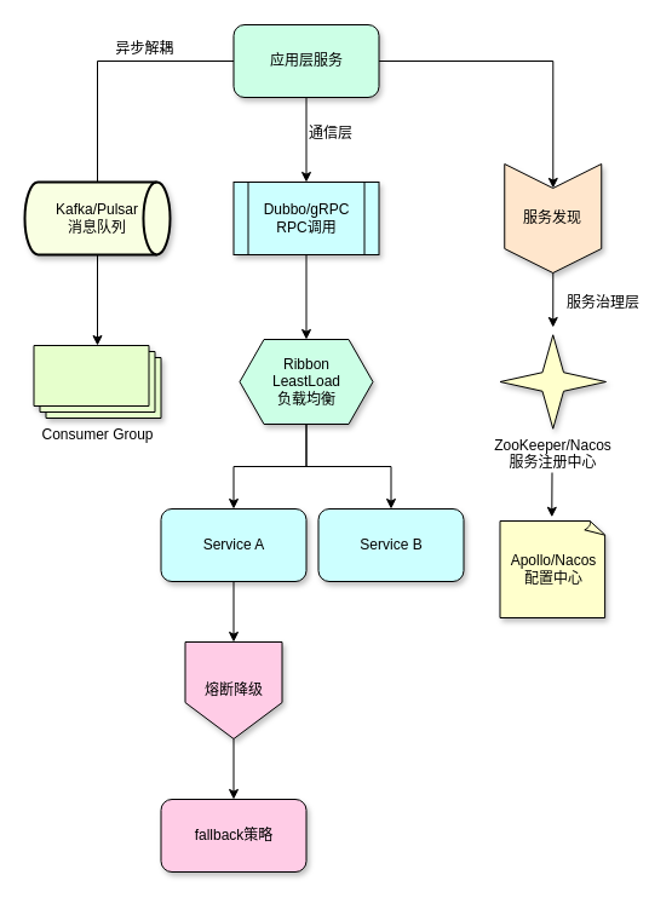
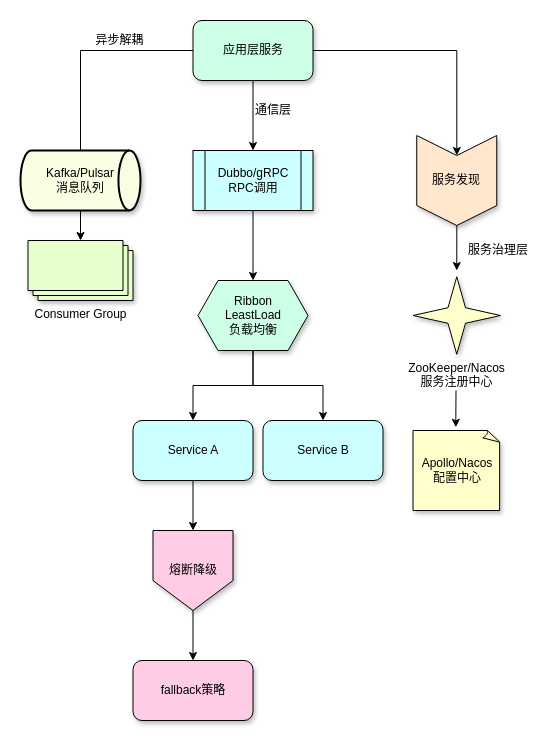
  <mxCell id="0" />
  <mxCell id="1" parent="0" />
  <mxCell id="2" value="" style="group" vertex="1" connectable="0" parent="1"><mxGeometry x="20" y="20" width="512.5" height="700" as="geometry" /></mxCell>
  <mxCell id="3" style="edgeStyle=orthogonalEdgeStyle;rounded=0;orthogonalLoop=1;jettySize=auto;html=1;entryX=0.5;entryY=0;entryDx=0;entryDy=0;" edge="1" parent="2" source="5" target="10"><mxGeometry relative="1" as="geometry" /></mxCell>
  <mxCell id="4" style="edgeStyle=orthogonalEdgeStyle;rounded=0;orthogonalLoop=1;jettySize=auto;html=1;exitX=1;exitY=0.5;exitDx=0;exitDy=0;" edge="1" parent="2" source="5" target="12"><mxGeometry relative="1" as="geometry" /></mxCell>
  <mxCell id="5" value="应用层服务" style="rounded=1;whiteSpace=wrap;html=1;shadow=1;fillColor=#CCFFE6;" vertex="1" parent="2"><mxGeometry x="172.5" width="120" height="60" as="geometry" /></mxCell>
  <mxCell id="6" style="edgeStyle=orthogonalEdgeStyle;rounded=0;orthogonalLoop=1;jettySize=auto;html=1;" edge="1" parent="2" source="7" target="8"><mxGeometry relative="1" as="geometry" /></mxCell>
  <mxCell id="7" value="Kafka/Pulsar&lt;br&gt;消息队列" style="strokeWidth=2;html=1;shape=mxgraph.flowchart.direct_data;whiteSpace=wrap;fillColor=#F9FFE2;shadow=1;" vertex="1" parent="2"><mxGeometry y="130" width="120" height="60" as="geometry" /></mxCell>
- <mxCell id="8" value="Consumer Group" style="verticalLabelPosition=bottom;verticalAlign=top;html=1;shape=mxgraph.basic.layered_rect;dx=10;outlineConnect=0;whiteSpace=wrap;fillColor=#E6FFCC;shadow=1;" vertex="1" parent="2"><mxGeometry x="7.5" y="265" width="105" height="60" as="geometry" /></mxCell>
+ <mxCell id="8" value="Consumer Group" style="verticalLabelPosition=bottom;verticalAlign=top;html=1;shape=mxgraph.basic.layered_rect;dx=10;outlineConnect=0;whiteSpace=wrap;fillColor=#E6FFCC;shadow=1;" vertex="1" parent="2"><mxGeometry x="7.5" y="220" width="105" height="60" as="geometry" /></mxCell>
  <mxCell id="9" style="edgeStyle=orthogonalEdgeStyle;rounded=0;orthogonalLoop=1;jettySize=auto;html=1;entryX=0.5;entryY=0;entryDx=0;entryDy=0;" edge="1" parent="2" source="10" target="11"><mxGeometry relative="1" as="geometry" /></mxCell>
  <mxCell id="10" value="Dubbo/gRPC&lt;br&gt;RPC调用" style="shape=process;whiteSpace=wrap;html=1;backgroundOutline=1;fillColor=#CCFFFF;shadow=1;" vertex="1" parent="2"><mxGeometry x="172.5" y="130" width="120" height="60" as="geometry" /></mxCell>
  <mxCell id="11" value="Ribbon&lt;br&gt;LeastLoad&lt;br&gt;负载均衡" style="shape=hexagon;perimeter=hexagonPerimeter2;whiteSpace=wrap;html=1;fixedSize=1;fillColor=#CCFFE6;shadow=1;" vertex="1" parent="2"><mxGeometry x="177.5" y="260" width="110" height="70" as="geometry" /></mxCell>
  <mxCell id="12" value="服务发现" style="shape=step;perimeter=stepPerimeter;whiteSpace=wrap;html=1;fixedSize=1;direction=south;fillColor=#FFE6CC;shadow=1;" vertex="1" parent="2"><mxGeometry x="396.25" y="115" width="80" height="90" as="geometry" /></mxCell>
  <mxCell id="13" value="ZooKeeper/Nacos&lt;br&gt;服务注册中心" style="verticalLabelPosition=bottom;verticalAlign=top;html=1;shape=mxgraph.basic.4_point_star_2;dx=0.8;fillColor=#FFFFCC;shadow=1;" vertex="1" parent="2"><mxGeometry x="392.5" y="256.25" width="87.5" height="77.5" as="geometry" /></mxCell>
  <mxCell id="14" value="Apollo/Nacos&lt;br&gt;配置中心" style="whiteSpace=wrap;html=1;shape=mxgraph.basic.document;fillColor=#FFFFCC;shadow=1;" vertex="1" parent="2"><mxGeometry x="392.5" y="410" width="87.5" height="80" as="geometry" /></mxCell>
  <mxCell id="15" style="edgeStyle=orthogonalEdgeStyle;rounded=0;orthogonalLoop=1;jettySize=auto;html=1;entryX=0.5;entryY=0;entryDx=0;entryDy=0;entryPerimeter=0;endArrow=none;" edge="1" parent="2" source="5" target="7"><mxGeometry relative="1" as="geometry" /></mxCell>
  <mxCell id="16" style="edgeStyle=orthogonalEdgeStyle;rounded=0;orthogonalLoop=1;jettySize=auto;html=1;entryX=0.489;entryY=-0.04;entryDx=0;entryDy=0;entryPerimeter=0;" edge="1" parent="2" target="14"><mxGeometry relative="1" as="geometry"><mxPoint x="435.5" y="370" as="sourcePoint" /></mxGeometry></mxCell>
  <mxCell id="17" value="异步解耦" style="text;strokeColor=none;align=center;fillColor=none;html=1;verticalAlign=middle;whiteSpace=wrap;rounded=0;" vertex="1" parent="2"><mxGeometry x="72.5" y="10" width="52.5" height="20" as="geometry" /></mxCell>
  <mxCell id="18" value="通信层" style="text;strokeColor=none;align=center;fillColor=none;html=1;verticalAlign=middle;whiteSpace=wrap;rounded=0;" vertex="1" parent="2"><mxGeometry x="232.5" y="80" width="40" height="20" as="geometry" /></mxCell>
  <mxCell id="19" value="" style="group" vertex="1" connectable="0" parent="2"><mxGeometry x="112.5" y="370" width="250" height="330" as="geometry" /></mxCell>
  <mxCell id="20" style="edgeStyle=orthogonalEdgeStyle;rounded=0;orthogonalLoop=1;jettySize=auto;html=1;entryX=0.5;entryY=0;entryDx=0;entryDy=0;" edge="1" parent="19" source="21" target="24"><mxGeometry relative="1" as="geometry" /></mxCell>
  <mxCell id="21" value="Service A" style="rounded=1;whiteSpace=wrap;html=1;fillColor=#CCFFFF;shadow=1;" vertex="1" parent="19"><mxGeometry y="30" width="120" height="60" as="geometry" /></mxCell>
  <mxCell id="22" value="Service B" style="rounded=1;whiteSpace=wrap;html=1;fillColor=#CCFFFF;shadow=1;" vertex="1" parent="19"><mxGeometry x="130" y="30" width="120" height="60" as="geometry" /></mxCell>
  <mxCell id="23" style="edgeStyle=orthogonalEdgeStyle;rounded=0;orthogonalLoop=1;jettySize=auto;html=1;exitX=0.5;exitY=1;exitDx=0;exitDy=0;" edge="1" parent="19" source="24" target="25"><mxGeometry relative="1" as="geometry" /></mxCell>
  <mxCell id="24" value="熔断降级" style="shape=offPageConnector;whiteSpace=wrap;html=1;fillColor=#FFCCE6;shadow=1;" vertex="1" parent="19"><mxGeometry x="20" y="140" width="80" height="80" as="geometry" /></mxCell>
  <mxCell id="25" value="fallback策略" style="rounded=1;whiteSpace=wrap;html=1;fillColor=#FFCCE6;shadow=1;" vertex="1" parent="19"><mxGeometry y="270" width="120" height="60" as="geometry" /></mxCell>
  <mxCell id="26" value="" style="group" vertex="1" connectable="0" parent="2"><mxGeometry x="436.25" y="220" width="76.25" height="30.0" as="geometry" /></mxCell>
  <mxCell id="27" style="edgeStyle=orthogonalEdgeStyle;rounded=0;orthogonalLoop=1;jettySize=auto;html=1;" edge="1" parent="26" source="12"><mxGeometry relative="1" as="geometry"><mxPoint y="30.0" as="targetPoint" /></mxGeometry></mxCell>
  <mxCell id="28" value="服务治理层" style="text;strokeColor=none;align=center;fillColor=none;html=1;verticalAlign=middle;whiteSpace=wrap;rounded=0;" vertex="1" parent="26"><mxGeometry x="6.25" width="70" height="20" as="geometry" /></mxCell>
  <mxCell id="29" style="edgeStyle=orthogonalEdgeStyle;rounded=0;orthogonalLoop=1;jettySize=auto;html=1;exitX=0.5;exitY=1;exitDx=0;exitDy=0;entryX=0.5;entryY=0;entryDx=0;entryDy=0;" edge="1" parent="2" source="11" target="21"><mxGeometry relative="1" as="geometry" /></mxCell>
  <mxCell id="30" style="edgeStyle=orthogonalEdgeStyle;rounded=0;orthogonalLoop=1;jettySize=auto;html=1;exitX=0.5;exitY=1;exitDx=0;exitDy=0;entryX=0.5;entryY=0;entryDx=0;entryDy=0;" edge="1" parent="2" source="11" target="22"><mxGeometry relative="1" as="geometry" /></mxCell>
